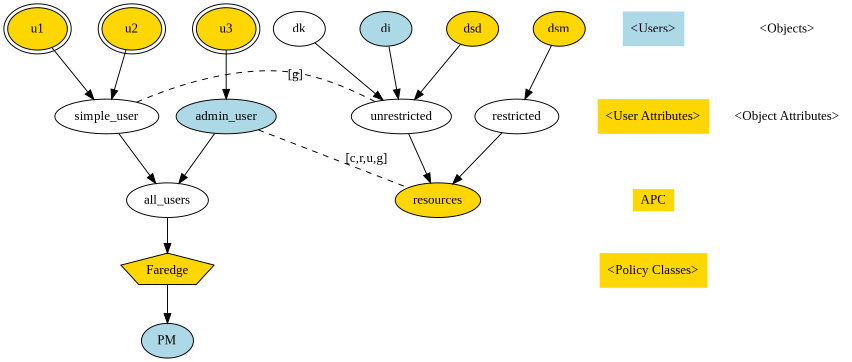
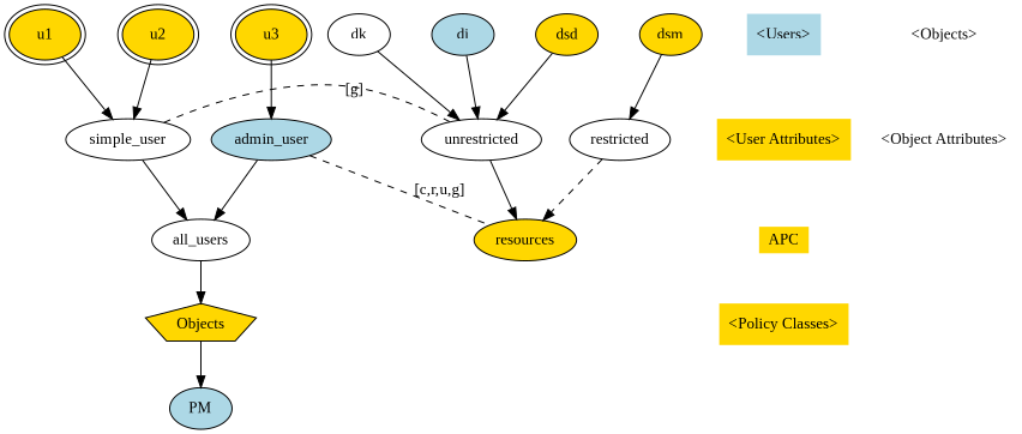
  strict digraph {
    fontname="Liberation Serif"
    node [fillcolor=gold fontname="Liberation Serif" shape=ellipse style=filled]
    edge [fontname="Liberation Serif"]
    u1 [peripheries=2]
    u2 [peripheries=2]
    u3 [peripheries=2]
    dk [fillcolor=white]
    di [fillcolor=lightblue]
    dsd
    dsm
    simple_user [fillcolor=white]
    admin_user [fillcolor=lightblue]
    unrestricted [fillcolor=white]
    restricted [fillcolor=white]
    all_users [fillcolor=white]
    resources
-   Faredge [shape=polygon sides=5]
+   Faredge [shape=polygon sides=5 label=Objects]
    PM [fillcolor=lightblue]
    APC [height=0 shape=none width=0]
    "<Policy Classes>" [shape=none]
    "<Users>" [fillcolor=lightblue shape=none]
    "<User Attributes>" [shape=none]
    "<Objects>" [fillcolor=white shape=none]
    "<Object Attributes>" [fillcolor=white shape=none]
    subgraph sub_1 {
      rank=same
      u1
      u2
      u3
      dk
      di
      dsd
      dsm
    }
    subgraph sub_2 {
      rank=same
      simple_user
      admin_user
      unrestricted
      restricted
    }
    subgraph sub_3 {
      rank=same
      all_users
      resources
    }
    subgraph sub_4 {
      subgraph sub_5 {
        u1
        u2
        u3
      }
      subgraph sub_6 {
        simple_user
        admin_user
        all_users
      }
    }
    subgraph sub_7 {
      subgraph sub_8 {
        dk
        di
        dsd
        dsm
      }
      subgraph sub_9 {
        unrestricted
        restricted
        resources
      }
    }
    subgraph sub_10 {
      Faredge
    }
    u1 -> u2 [style=invis]
    u1 -> simple_user
    u2 -> u3 [style=invis]
    u2 -> simple_user
    u3 -> admin_user
    dk -> di [style=invis]
    dk -> unrestricted
    di -> dsd [style=invis]
    di -> unrestricted
    dsd -> dsm [style=invis]
    dsd -> unrestricted
    dsm -> restricted
    simple_user -> unrestricted [arrowhead=none constraint=false label="[g]" style=dashed]
    simple_user -> all_users
    admin_user -> all_users
    admin_user -> resources [arrowhead=none constraint=false label="[c,r,u,g]" style=dashed]
    unrestricted -> resources
-   restricted -> resources
+   restricted -> resources [style=dashed]
    all_users -> Faredge
    Faredge -> PM
    APC -> "<Policy Classes>" [arrowhead=none style=invis]
    "<Users>" -> "<User Attributes>" [arrowhead=none style=invis]
    "<User Attributes>" -> APC [arrowhead=none style=invis]
    "<Objects>" -> "<Object Attributes>" [arrowhead=none style=invis]
  }
